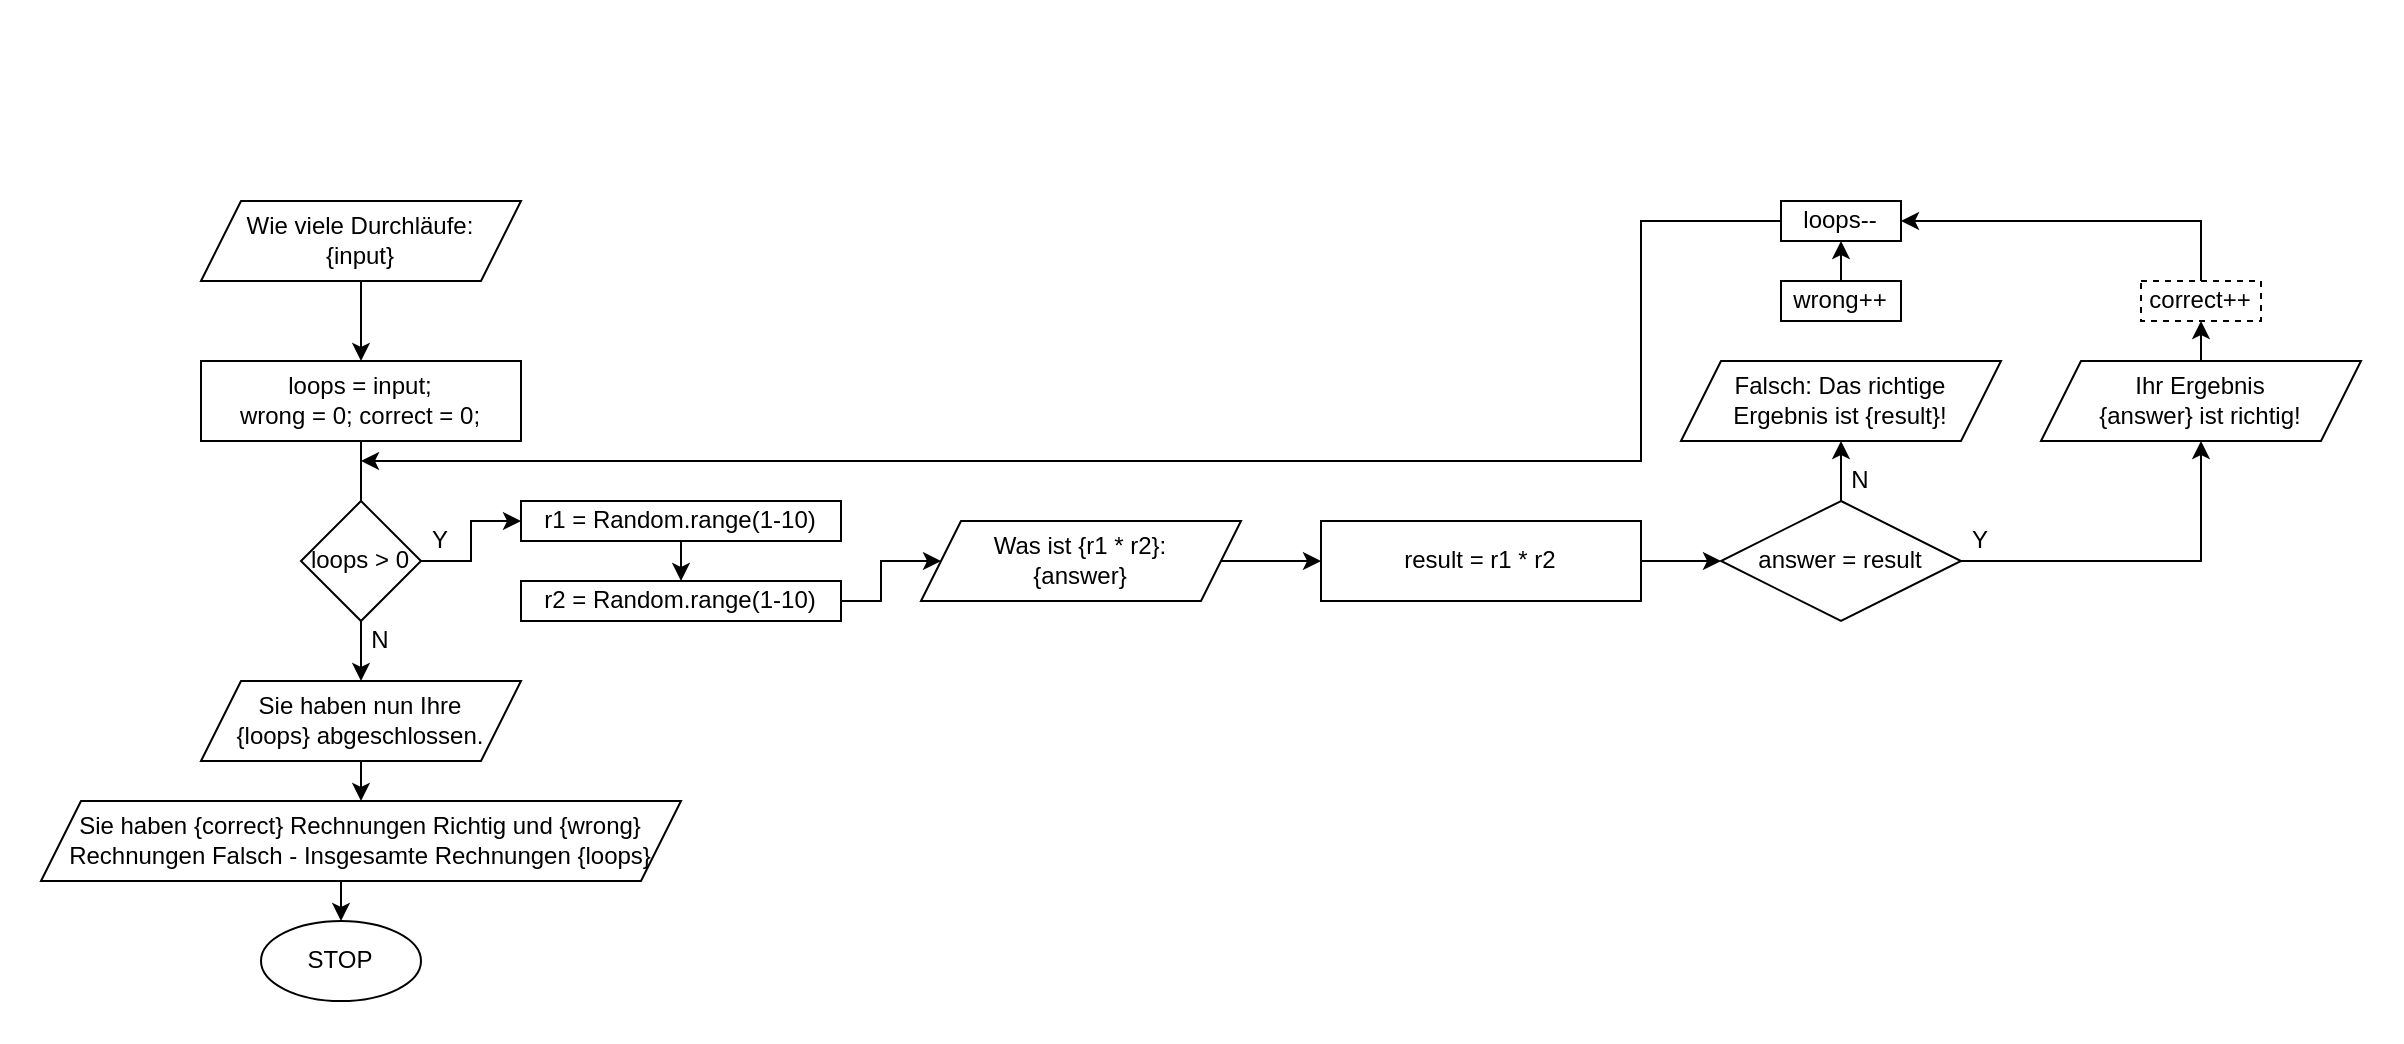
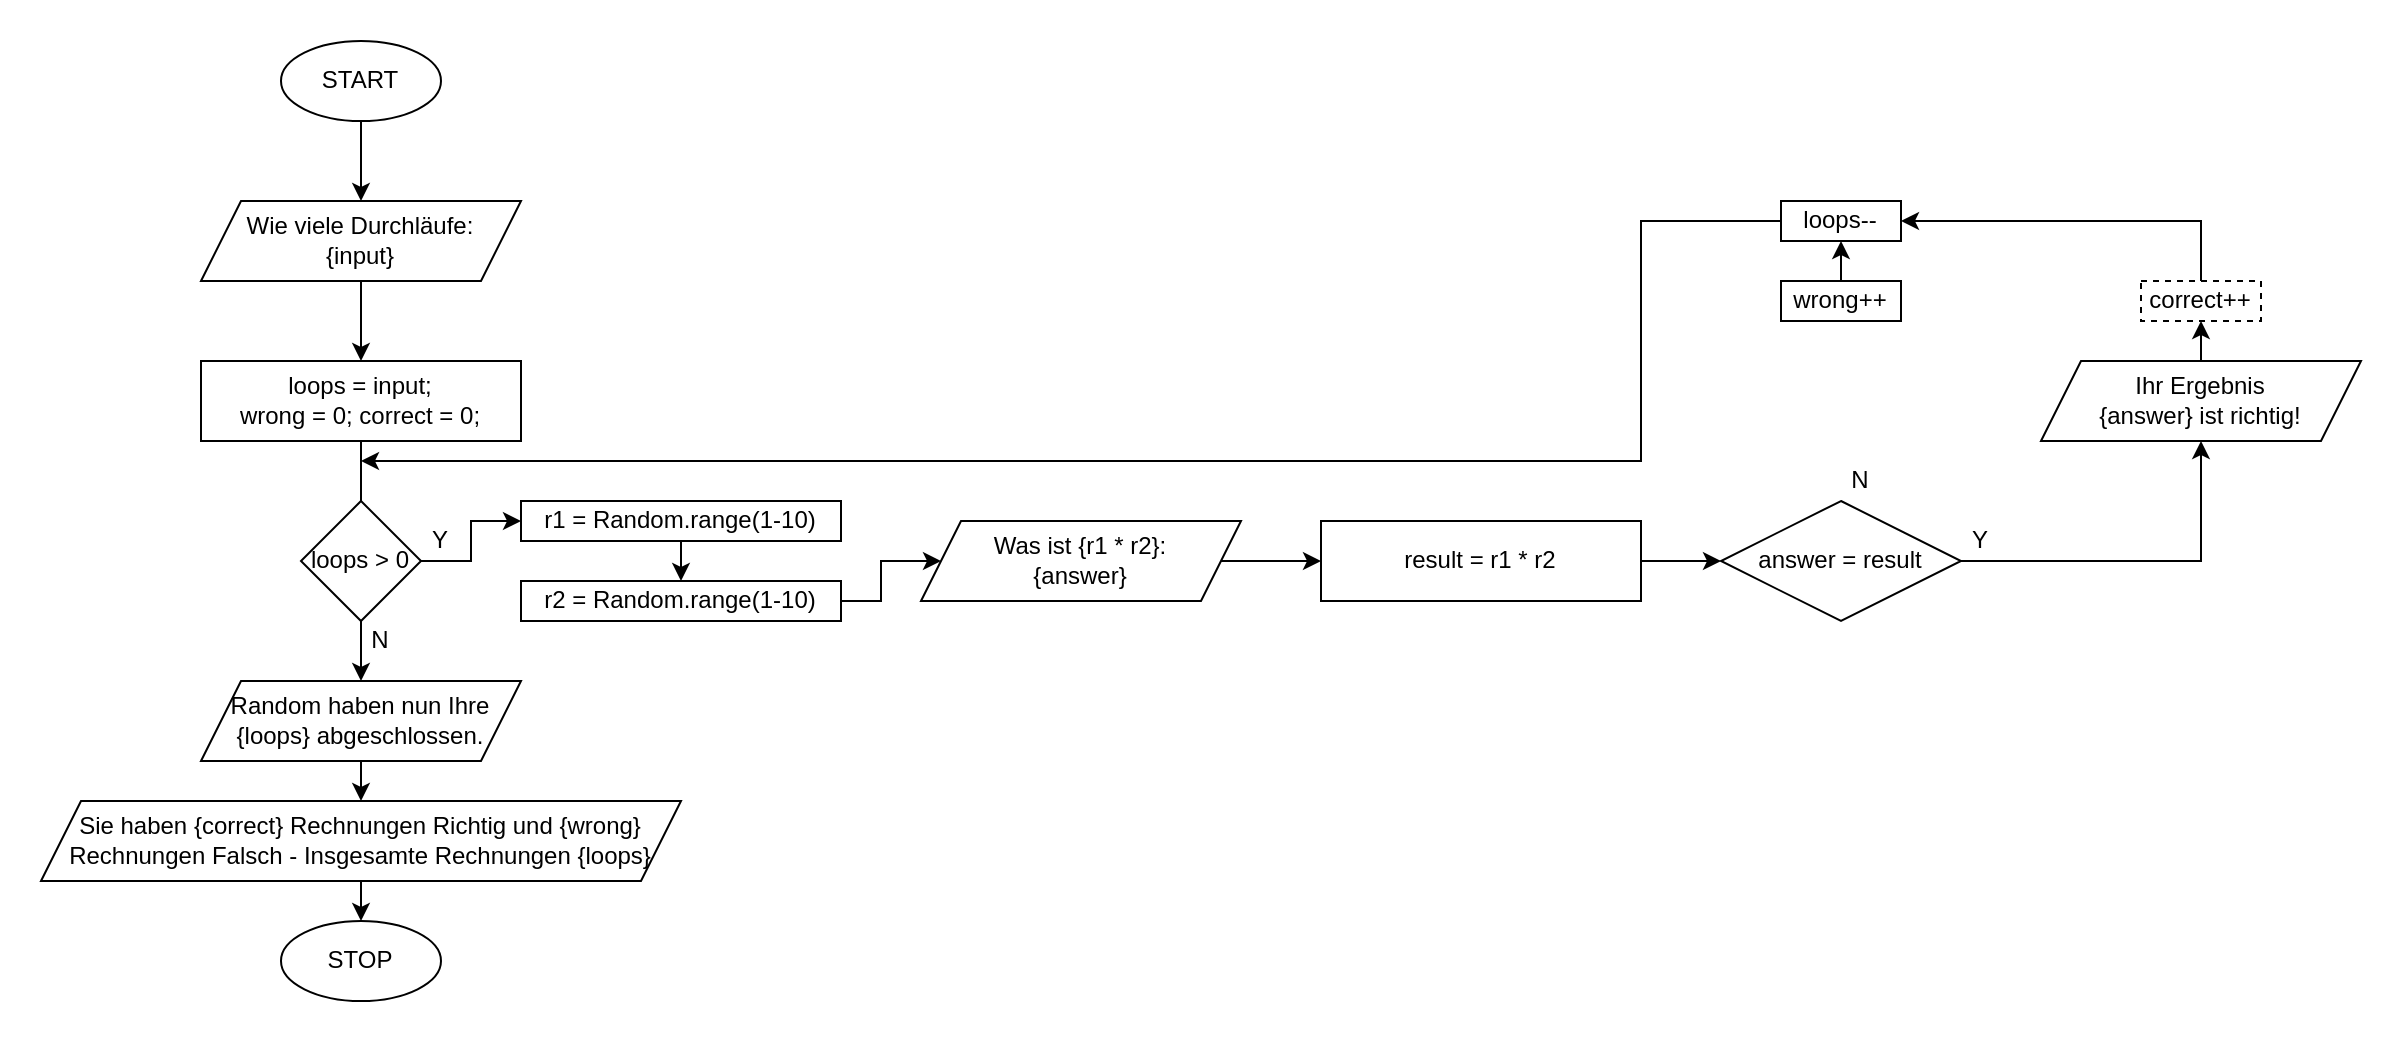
  <mxCell id="0" />
  <mxCell id="1" parent="0" />
+ <mxCell id="2" style="edgeStyle=orthogonalEdgeStyle;rounded=0;orthogonalLoop=1;jettySize=auto;html=1;exitX=0.5;exitY=1;exitDx=0;exitDy=0;entryX=0.5;entryY=0;entryDx=0;entryDy=0;" edge="1" parent="1" source="3" target="5"><mxGeometry relative="1" as="geometry" /></mxCell>
+ <mxCell id="3" value="START" style="ellipse;whiteSpace=wrap;html=1;" vertex="1" parent="1"><mxGeometry x="140" y="20" width="80" height="40" as="geometry" /></mxCell>
  <mxCell id="4" style="edgeStyle=orthogonalEdgeStyle;rounded=0;orthogonalLoop=1;jettySize=auto;html=1;exitX=0.5;exitY=1;exitDx=0;exitDy=0;entryX=0.5;entryY=0;entryDx=0;entryDy=0;" edge="1" parent="1" source="5" target="14"><mxGeometry relative="1" as="geometry" /></mxCell>
  <mxCell id="5" value="Wie viele Durchläufe:&lt;div&gt;&lt;span style=&quot;background-color: transparent; color: light-dark(rgb(0, 0, 0), rgb(255, 255, 255));&quot;&gt;{input}&lt;/span&gt;&lt;/div&gt;" style="shape=parallelogram;perimeter=parallelogramPerimeter;whiteSpace=wrap;html=1;fixedSize=1;" vertex="1" parent="1"><mxGeometry x="100" y="100" width="160" height="40" as="geometry" /></mxCell>
  <mxCell id="6" style="edgeStyle=orthogonalEdgeStyle;rounded=0;orthogonalLoop=1;jettySize=auto;html=1;exitX=1;exitY=0.5;exitDx=0;exitDy=0;entryX=0;entryY=0.5;entryDx=0;entryDy=0;" edge="1" parent="1" source="8" target="12"><mxGeometry relative="1" as="geometry" /></mxCell>
  <mxCell id="7" style="edgeStyle=orthogonalEdgeStyle;rounded=0;orthogonalLoop=1;jettySize=auto;html=1;exitX=0.5;exitY=1;exitDx=0;exitDy=0;entryX=0.5;entryY=0;entryDx=0;entryDy=0;" edge="1" parent="1" source="8" target="37"><mxGeometry relative="1" as="geometry" /></mxCell>
  <mxCell id="8" value="loops &amp;gt; 0" style="rhombus;whiteSpace=wrap;html=1;" vertex="1" parent="1"><mxGeometry x="150" y="250" width="60" height="60" as="geometry" /></mxCell>
- <mxCell id="9" value="STOP" style="ellipse;whiteSpace=wrap;html=1;" vertex="1" parent="1"><mxGeometry x="130" y="460" width="80" height="40" as="geometry" /></mxCell>
+ <mxCell id="9" value="STOP" style="ellipse;whiteSpace=wrap;html=1;" vertex="1" parent="1"><mxGeometry x="140" y="460" width="80" height="40" as="geometry" /></mxCell>
  <mxCell id="10" value="N" style="text;strokeColor=none;align=center;fillColor=none;html=1;verticalAlign=middle;whiteSpace=wrap;rounded=0;" vertex="1" parent="1"><mxGeometry x="180" y="310" width="20" height="20" as="geometry" /></mxCell>
  <mxCell id="11" style="edgeStyle=orthogonalEdgeStyle;rounded=0;orthogonalLoop=1;jettySize=auto;html=1;exitX=0.5;exitY=1;exitDx=0;exitDy=0;entryX=0.5;entryY=0;entryDx=0;entryDy=0;" edge="1" parent="1" source="12" target="19"><mxGeometry relative="1" as="geometry" /></mxCell>
  <mxCell id="12" value="r1 = Random.range(1-10)" style="rounded=0;whiteSpace=wrap;html=1;" vertex="1" parent="1"><mxGeometry x="260" y="250" width="160" height="20" as="geometry" /></mxCell>
  <mxCell id="13" style="edgeStyle=orthogonalEdgeStyle;rounded=0;orthogonalLoop=1;jettySize=auto;html=1;exitX=0.5;exitY=1;exitDx=0;exitDy=0;entryX=0.5;entryY=0;entryDx=0;entryDy=0;endArrow=none;" edge="1" parent="1" source="14" target="8"><mxGeometry relative="1" as="geometry" /></mxCell>
  <mxCell id="14" value="loops = input;&lt;div&gt;wrong = 0; correct = 0;&lt;/div&gt;" style="rounded=0;whiteSpace=wrap;html=1;" vertex="1" parent="1"><mxGeometry x="100" y="180" width="160" height="40" as="geometry" /></mxCell>
  <mxCell id="15" value="Y" style="text;strokeColor=none;align=center;fillColor=none;html=1;verticalAlign=middle;whiteSpace=wrap;rounded=0;" vertex="1" parent="1"><mxGeometry x="210" y="260" width="20" height="20" as="geometry" /></mxCell>
  <mxCell id="16" style="edgeStyle=orthogonalEdgeStyle;rounded=0;orthogonalLoop=1;jettySize=auto;html=1;exitX=1;exitY=0.5;exitDx=0;exitDy=0;entryX=0;entryY=0.5;entryDx=0;entryDy=0;" edge="1" parent="1" source="17" target="25"><mxGeometry relative="1" as="geometry" /></mxCell>
  <mxCell id="17" value="Was ist {r1 * r2}:&lt;div&gt;{answer}&lt;/div&gt;" style="shape=parallelogram;perimeter=parallelogramPerimeter;whiteSpace=wrap;html=1;fixedSize=1;" vertex="1" parent="1"><mxGeometry x="460" y="260" width="160" height="40" as="geometry" /></mxCell>
  <mxCell id="18" style="edgeStyle=orthogonalEdgeStyle;rounded=0;orthogonalLoop=1;jettySize=auto;html=1;exitX=1;exitY=0.5;exitDx=0;exitDy=0;entryX=0;entryY=0.5;entryDx=0;entryDy=0;" edge="1" parent="1" source="19" target="17"><mxGeometry relative="1" as="geometry" /></mxCell>
  <mxCell id="19" value="r2 = Random.range(1-10)" style="rounded=0;whiteSpace=wrap;html=1;" vertex="1" parent="1"><mxGeometry x="260" y="290" width="160" height="20" as="geometry" /></mxCell>
- <mxCell id="20" style="edgeStyle=orthogonalEdgeStyle;rounded=0;orthogonalLoop=1;jettySize=auto;html=1;exitX=0.5;exitY=0;exitDx=0;exitDy=0;entryX=0.5;entryY=1;entryDx=0;entryDy=0;" edge="1" parent="1" source="22" target="23"><mxGeometry relative="1" as="geometry" /></mxCell>
  <mxCell id="21" style="edgeStyle=orthogonalEdgeStyle;rounded=0;orthogonalLoop=1;jettySize=auto;html=1;exitX=1;exitY=0.5;exitDx=0;exitDy=0;entryX=0.5;entryY=1;entryDx=0;entryDy=0;" edge="1" parent="1" source="22" target="31"><mxGeometry relative="1" as="geometry"><mxPoint x="1080" y="240" as="targetPoint" /></mxGeometry></mxCell>
  <mxCell id="22" value="answer = result" style="rhombus;whiteSpace=wrap;html=1;" vertex="1" parent="1"><mxGeometry x="860" y="250" width="120" height="60" as="geometry" /></mxCell>
- <mxCell id="23" value="Falsch: Das richtige&lt;div&gt;Ergebnis ist {result}!&lt;/div&gt;" style="shape=parallelogram;perimeter=parallelogramPerimeter;whiteSpace=wrap;html=1;fixedSize=1;" vertex="1" parent="1"><mxGeometry x="840" y="180" width="160" height="40" as="geometry" /></mxCell>
  <mxCell id="24" style="edgeStyle=orthogonalEdgeStyle;rounded=0;orthogonalLoop=1;jettySize=auto;html=1;exitX=1;exitY=0.5;exitDx=0;exitDy=0;entryX=0;entryY=0.5;entryDx=0;entryDy=0;" edge="1" parent="1" source="25" target="22"><mxGeometry relative="1" as="geometry" /></mxCell>
  <mxCell id="25" value="result = r1 * r2" style="rounded=0;whiteSpace=wrap;html=1;" vertex="1" parent="1"><mxGeometry x="660" y="260" width="160" height="40" as="geometry" /></mxCell>
  <mxCell id="26" style="edgeStyle=orthogonalEdgeStyle;rounded=0;orthogonalLoop=1;jettySize=auto;html=1;exitX=0.5;exitY=0;exitDx=0;exitDy=0;entryX=0.5;entryY=1;entryDx=0;entryDy=0;" edge="1" parent="1" source="27" target="29"><mxGeometry relative="1" as="geometry" /></mxCell>
  <mxCell id="27" value="wrong++" style="rounded=0;whiteSpace=wrap;html=1;" vertex="1" parent="1"><mxGeometry x="890" y="140" width="60" height="20" as="geometry" /></mxCell>
  <mxCell id="28" style="edgeStyle=orthogonalEdgeStyle;rounded=0;orthogonalLoop=1;jettySize=auto;html=1;exitX=0;exitY=0.5;exitDx=0;exitDy=0;" edge="1" parent="1" source="29"><mxGeometry relative="1" as="geometry"><mxPoint x="180" y="230" as="targetPoint" /><Array as="points"><mxPoint x="820" y="110" /><mxPoint x="820" y="230" /></Array></mxGeometry></mxCell>
  <mxCell id="29" value="loops--" style="rounded=0;whiteSpace=wrap;html=1;" vertex="1" parent="1"><mxGeometry x="890" y="100" width="60" height="20" as="geometry" /></mxCell>
  <mxCell id="30" style="edgeStyle=orthogonalEdgeStyle;rounded=0;orthogonalLoop=1;jettySize=auto;html=1;exitX=0.5;exitY=0;exitDx=0;exitDy=0;entryX=0.5;entryY=1;entryDx=0;entryDy=0;" edge="1" parent="1" source="31" target="33"><mxGeometry relative="1" as="geometry" /></mxCell>
  <mxCell id="31" value="Ihr Ergebnis&lt;div&gt;{answer}&amp;nbsp;&lt;span style=&quot;background-color: transparent; color: light-dark(rgb(0, 0, 0), rgb(255, 255, 255));&quot;&gt;ist richtig!&lt;/span&gt;&lt;/div&gt;" style="shape=parallelogram;perimeter=parallelogramPerimeter;whiteSpace=wrap;html=1;fixedSize=1;" vertex="1" parent="1"><mxGeometry x="1020" y="180" width="160" height="40" as="geometry" /></mxCell>
  <mxCell id="32" style="edgeStyle=orthogonalEdgeStyle;rounded=0;orthogonalLoop=1;jettySize=auto;html=1;exitX=0.5;exitY=0;exitDx=0;exitDy=0;entryX=1;entryY=0.5;entryDx=0;entryDy=0;" edge="1" parent="1" source="33" target="29"><mxGeometry relative="1" as="geometry" /></mxCell>
  <mxCell id="33" value="correct++" style="rounded=0;whiteSpace=wrap;html=1;dashed=1;" vertex="1" parent="1"><mxGeometry x="1070" y="140" width="60" height="20" as="geometry" /></mxCell>
  <mxCell id="34" value="N" style="text;strokeColor=none;align=center;fillColor=none;html=1;verticalAlign=middle;whiteSpace=wrap;rounded=0;" vertex="1" parent="1"><mxGeometry x="920" y="230" width="20" height="20" as="geometry" /></mxCell>
  <mxCell id="35" value="Y" style="text;strokeColor=none;align=center;fillColor=none;html=1;verticalAlign=middle;whiteSpace=wrap;rounded=0;" vertex="1" parent="1"><mxGeometry x="980" y="260" width="20" height="20" as="geometry" /></mxCell>
  <mxCell id="36" style="edgeStyle=orthogonalEdgeStyle;rounded=0;orthogonalLoop=1;jettySize=auto;html=1;exitX=0.5;exitY=1;exitDx=0;exitDy=0;entryX=0.5;entryY=0;entryDx=0;entryDy=0;" edge="1" parent="1" source="37" target="39"><mxGeometry relative="1" as="geometry" /></mxCell>
- <mxCell id="37" value="Sie haben nun Ihre&lt;div&gt;{loops} abgeschlossen.&lt;/div&gt;" style="shape=parallelogram;perimeter=parallelogramPerimeter;whiteSpace=wrap;html=1;fixedSize=1;" vertex="1" parent="1"><mxGeometry x="100" y="340" width="160" height="40" as="geometry" /></mxCell>
+ <mxCell id="37" value="Random haben nun Ihre&lt;div&gt;{loops} abgeschlossen.&lt;/div&gt;" style="shape=parallelogram;perimeter=parallelogramPerimeter;whiteSpace=wrap;html=1;fixedSize=1;" vertex="1" parent="1"><mxGeometry x="100" y="340" width="160" height="40" as="geometry" /></mxCell>
  <mxCell id="38" style="edgeStyle=orthogonalEdgeStyle;rounded=0;orthogonalLoop=1;jettySize=auto;html=1;exitX=0.5;exitY=1;exitDx=0;exitDy=0;entryX=0.5;entryY=0;entryDx=0;entryDy=0;" edge="1" parent="1" source="39" target="9"><mxGeometry relative="1" as="geometry" /></mxCell>
  <mxCell id="39" value="Sie haben {correct} Rechnungen Richtig und&amp;nbsp;{wrong} Rechnungen Falsch&lt;span style=&quot;background-color: transparent; color: light-dark(rgb(0, 0, 0), rgb(255, 255, 255));&quot;&gt;&amp;nbsp;- Insgesamte Rechnungen {loops}&lt;/span&gt;" style="shape=parallelogram;perimeter=parallelogramPerimeter;whiteSpace=wrap;html=1;fixedSize=1;" vertex="1" parent="1"><mxGeometry x="20" y="400" width="320" height="40" as="geometry" /></mxCell>
